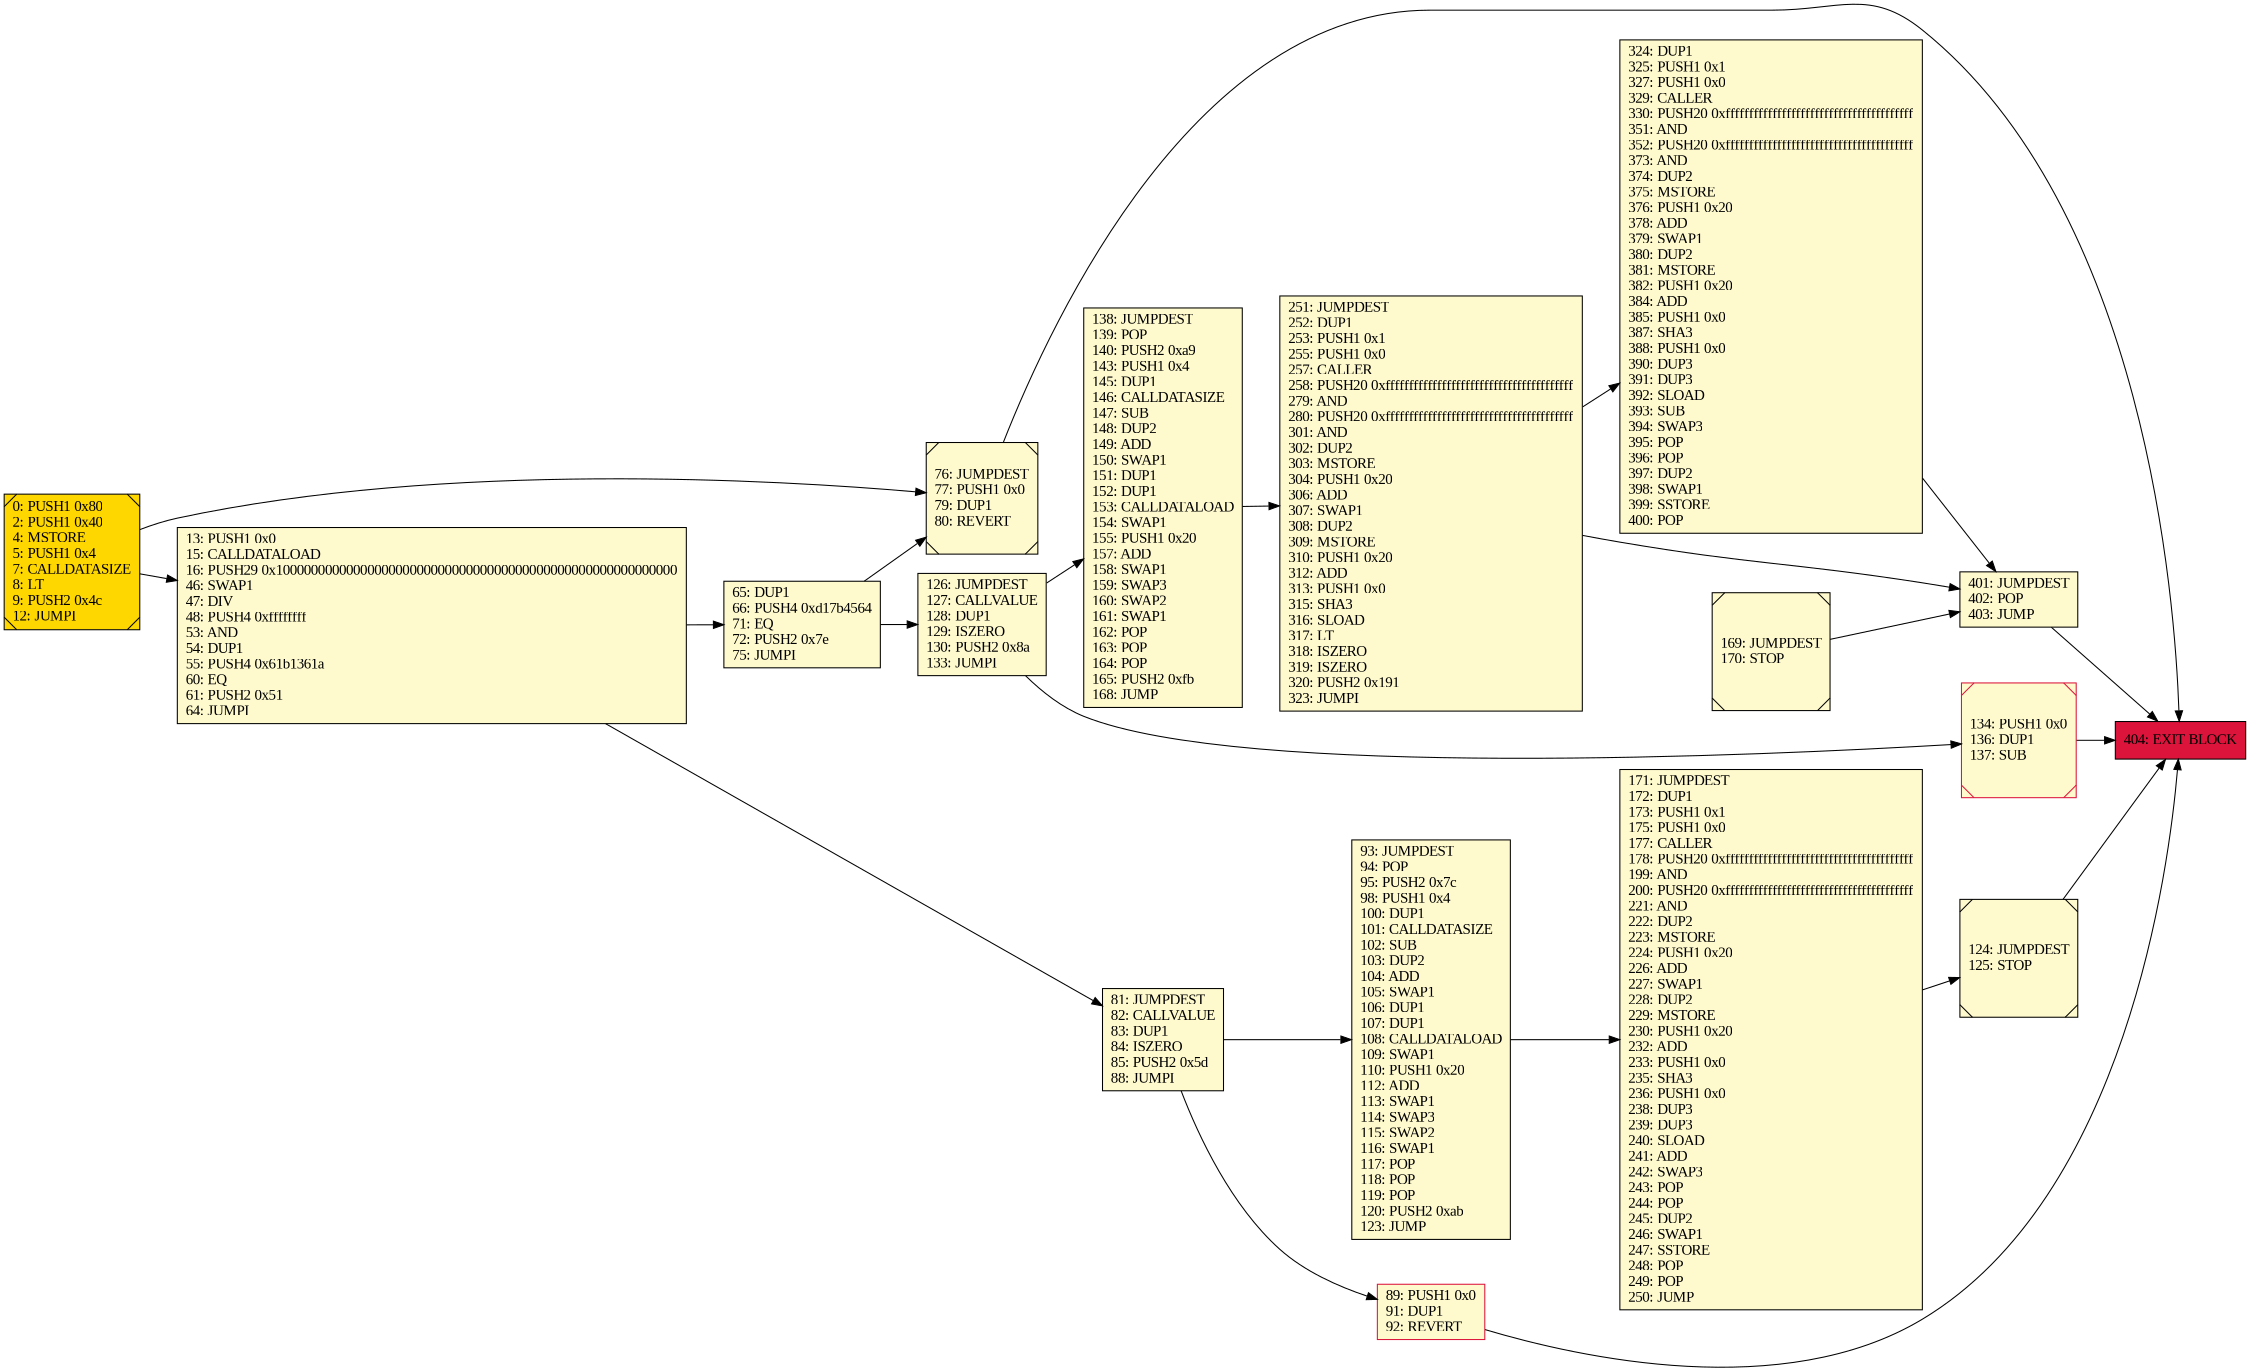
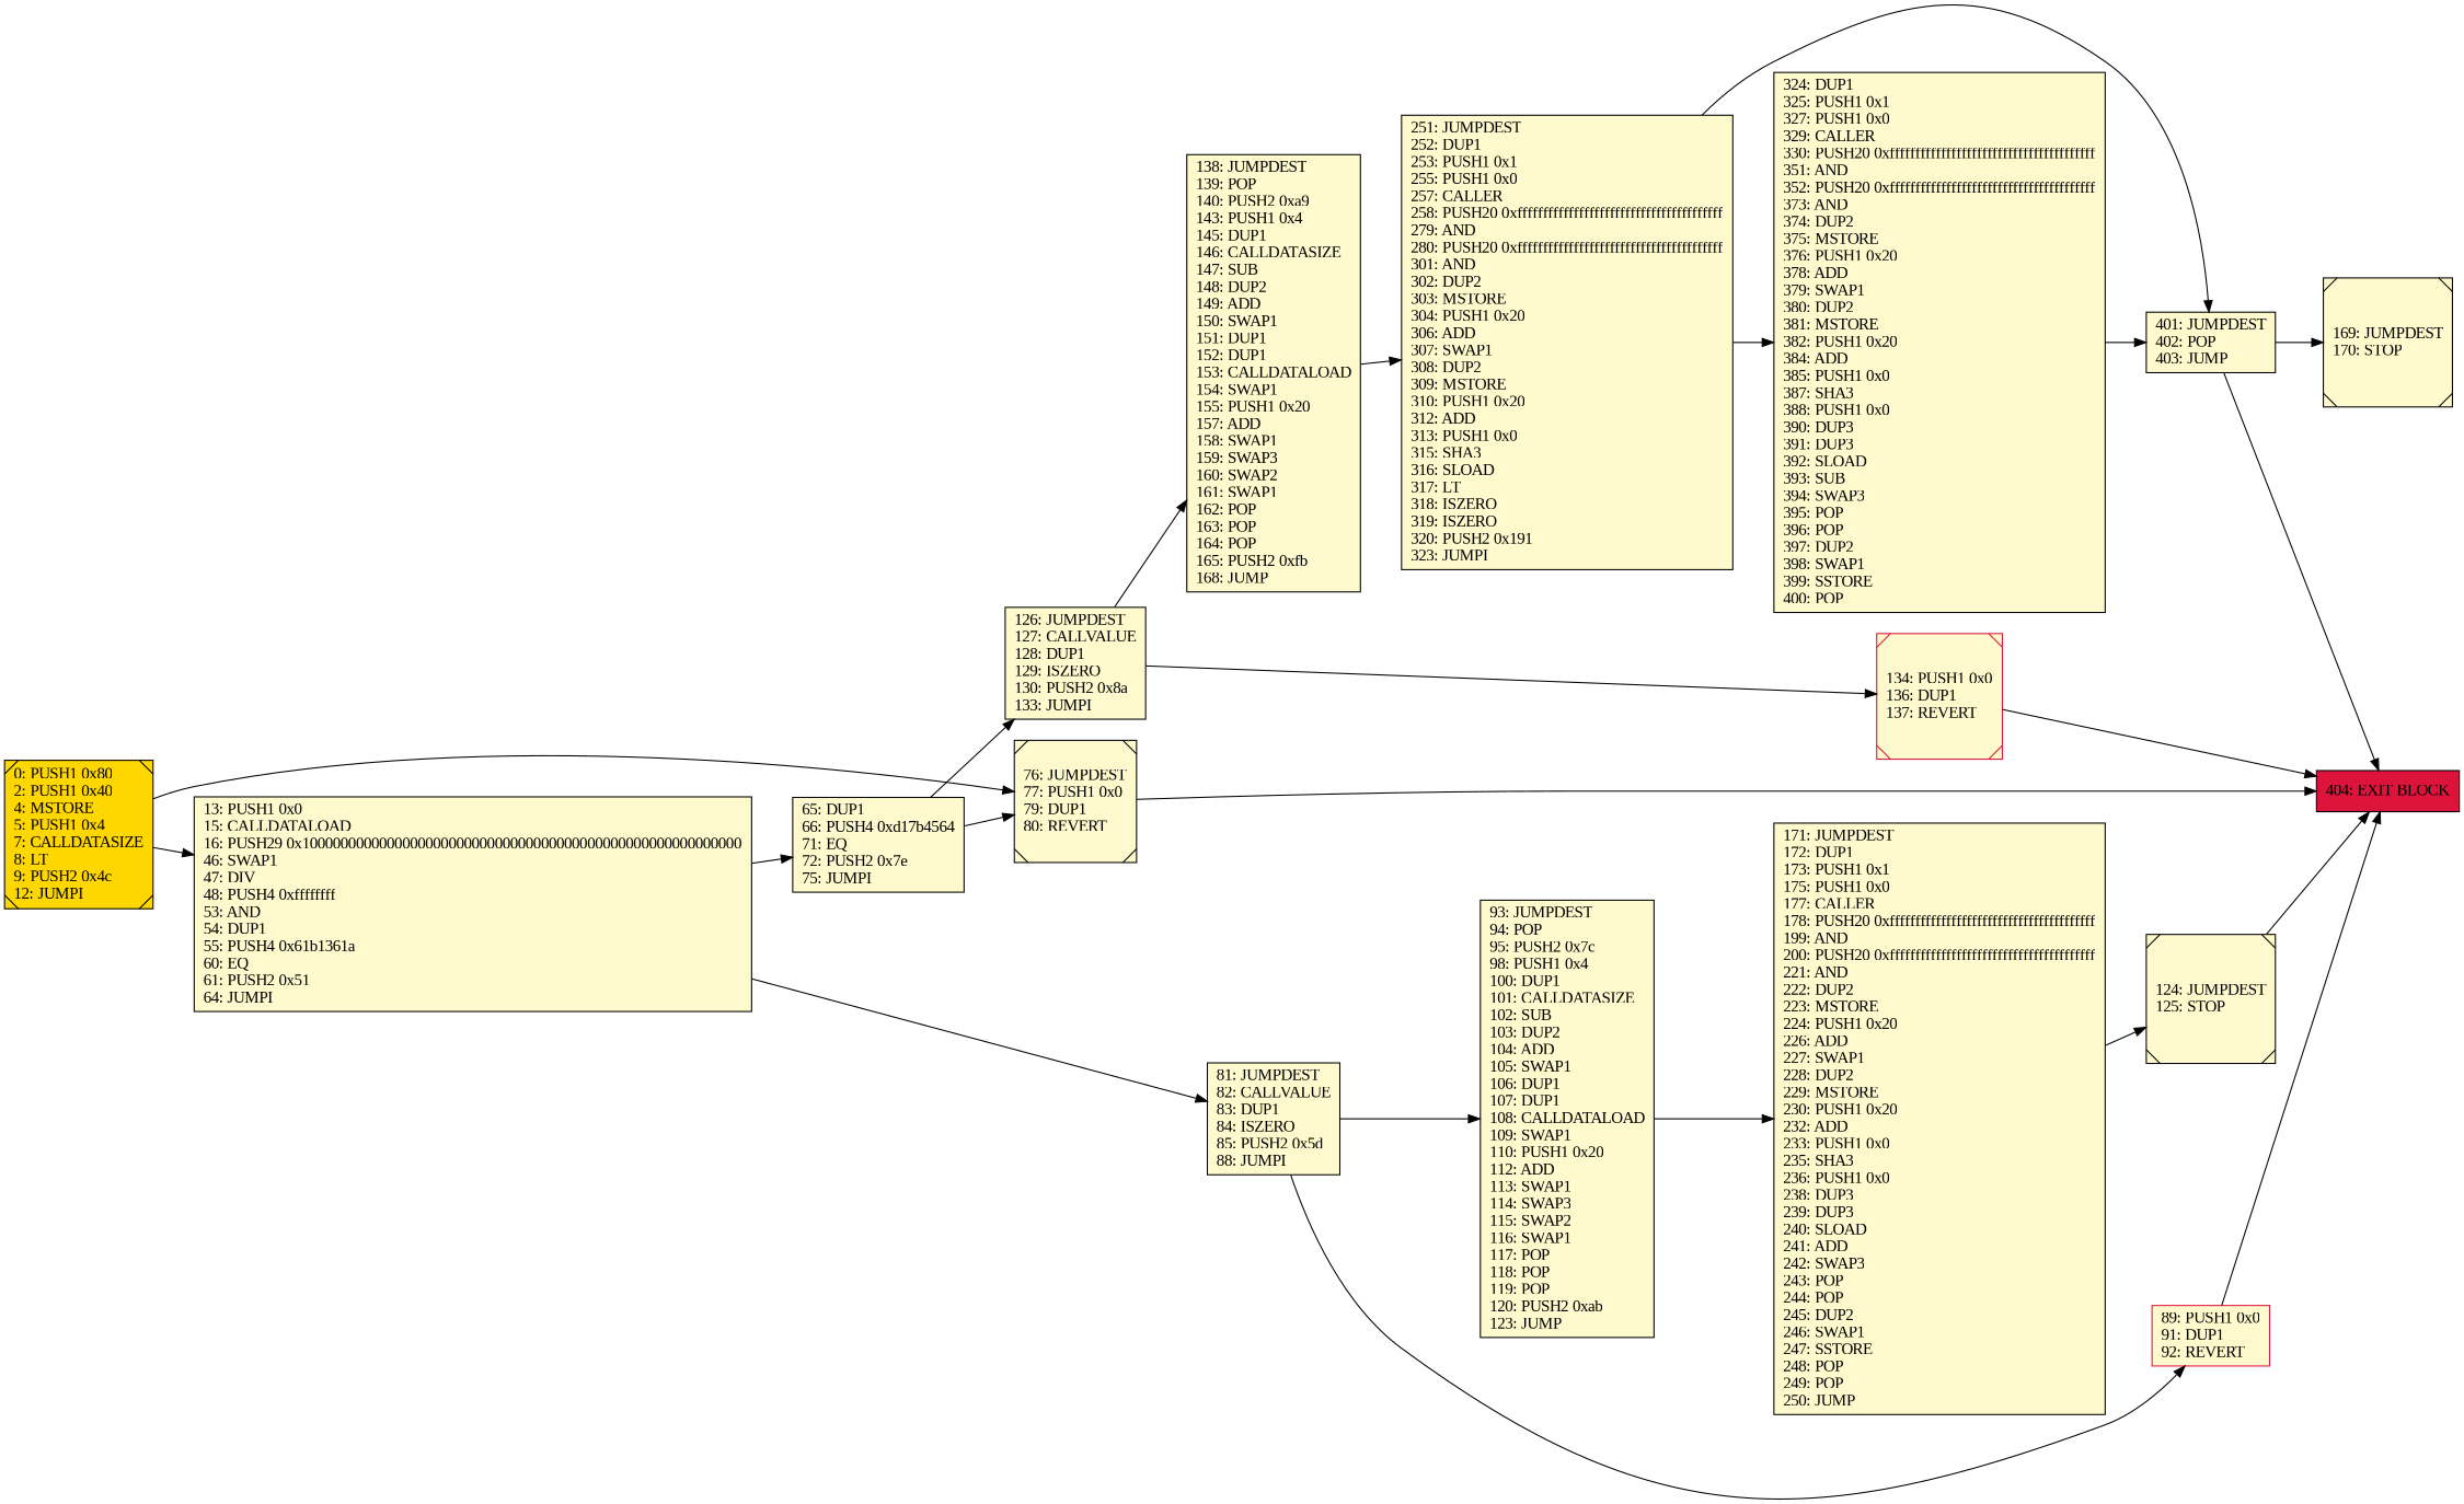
  digraph {
    fontname="Liberation Serif"
    rankdir=LR
    node [color=black fillcolor=lemonchiffon fontcolor=black fontname="Liberation Serif" shape=box style=filled]
    edge [fontname="Liberation Serif"]
    n1 [color=crimson label="89: PUSH1 0x0\l91: DUP1\l92: REVERT\l"]
    n2 [fillcolor=crimson label="404: EXIT BLOCK\l"]
    n3 [label="401: JUMPDEST\l402: POP\l403: JUMP\l"]
    n4 [label="169: JUMPDEST\l170: STOP\l" shape=Msquare]
    n5 [label="126: JUMPDEST\l127: CALLVALUE\l128: DUP1\l129: ISZERO\l130: PUSH2 0x8a\l133: JUMPI\l"]
    n6 [label="138: JUMPDEST\l139: POP\l140: PUSH2 0xa9\l143: PUSH1 0x4\l145: DUP1\l146: CALLDATASIZE\l147: SUB\l148: DUP2\l149: ADD\l150: SWAP1\l151: DUP1\l152: DUP1\l153: CALLDATALOAD\l154: SWAP1\l155: PUSH1 0x20\l157: ADD\l158: SWAP1\l159: SWAP3\l160: SWAP2\l161: SWAP1\l162: POP\l163: POP\l164: POP\l165: PUSH2 0xfb\l168: JUMP\l"]
-   n7 [color=crimson label="134: PUSH1 0x0\l136: DUP1\l137: SUB\l" shape=Msquare]
+   n7 [color=crimson label="134: PUSH1 0x0\l136: DUP1\l137: REVERT\l" shape=Msquare]
    n8 [label="251: JUMPDEST\l252: DUP1\l253: PUSH1 0x1\l255: PUSH1 0x0\l257: CALLER\l258: PUSH20 0xffffffffffffffffffffffffffffffffffffffff\l279: AND\l280: PUSH20 0xffffffffffffffffffffffffffffffffffffffff\l301: AND\l302: DUP2\l303: MSTORE\l304: PUSH1 0x20\l306: ADD\l307: SWAP1\l308: DUP2\l309: MSTORE\l310: PUSH1 0x20\l312: ADD\l313: PUSH1 0x0\l315: SHA3\l316: SLOAD\l317: LT\l318: ISZERO\l319: ISZERO\l320: PUSH2 0x191\l323: JUMPI\l"]
    n9 [label="324: DUP1\l325: PUSH1 0x1\l327: PUSH1 0x0\l329: CALLER\l330: PUSH20 0xffffffffffffffffffffffffffffffffffffffff\l351: AND\l352: PUSH20 0xffffffffffffffffffffffffffffffffffffffff\l373: AND\l374: DUP2\l375: MSTORE\l376: PUSH1 0x20\l378: ADD\l379: SWAP1\l380: DUP2\l381: MSTORE\l382: PUSH1 0x20\l384: ADD\l385: PUSH1 0x0\l387: SHA3\l388: PUSH1 0x0\l390: DUP3\l391: DUP3\l392: SLOAD\l393: SUB\l394: SWAP3\l395: POP\l396: POP\l397: DUP2\l398: SWAP1\l399: SSTORE\l400: POP\l"]
    n10 [label="81: JUMPDEST\l82: CALLVALUE\l83: DUP1\l84: ISZERO\l85: PUSH2 0x5d\l88: JUMPI\l"]
    n11 [label="93: JUMPDEST\l94: POP\l95: PUSH2 0x7c\l98: PUSH1 0x4\l100: DUP1\l101: CALLDATASIZE\l102: SUB\l103: DUP2\l104: ADD\l105: SWAP1\l106: DUP1\l107: DUP1\l108: CALLDATALOAD\l109: SWAP1\l110: PUSH1 0x20\l112: ADD\l113: SWAP1\l114: SWAP3\l115: SWAP2\l116: SWAP1\l117: POP\l118: POP\l119: POP\l120: PUSH2 0xab\l123: JUMP\l"]
    n12 [label="171: JUMPDEST\l172: DUP1\l173: PUSH1 0x1\l175: PUSH1 0x0\l177: CALLER\l178: PUSH20 0xffffffffffffffffffffffffffffffffffffffff\l199: AND\l200: PUSH20 0xffffffffffffffffffffffffffffffffffffffff\l221: AND\l222: DUP2\l223: MSTORE\l224: PUSH1 0x20\l226: ADD\l227: SWAP1\l228: DUP2\l229: MSTORE\l230: PUSH1 0x20\l232: ADD\l233: PUSH1 0x0\l235: SHA3\l236: PUSH1 0x0\l238: DUP3\l239: DUP3\l240: SLOAD\l241: ADD\l242: SWAP3\l243: POP\l244: POP\l245: DUP2\l246: SWAP1\l247: SSTORE\l248: POP\l249: POP\l250: JUMP\l"]
    n13 [label="65: DUP1\l66: PUSH4 0xd17b4564\l71: EQ\l72: PUSH2 0x7e\l75: JUMPI\l"]
    n14 [label="76: JUMPDEST\l77: PUSH1 0x0\l79: DUP1\l80: REVERT\l" shape=Msquare]
    n15 [label="124: JUMPDEST\l125: STOP\l" shape=Msquare]
    n16 [fillcolor=gold label="0: PUSH1 0x80\l2: PUSH1 0x40\l4: MSTORE\l5: PUSH1 0x4\l7: CALLDATASIZE\l8: LT\l9: PUSH2 0x4c\l12: JUMPI\l" shape=Msquare]
    n17 [label="13: PUSH1 0x0\l15: CALLDATALOAD\l16: PUSH29 0x100000000000000000000000000000000000000000000000000000000\l46: SWAP1\l47: DIV\l48: PUSH4 0xffffffff\l53: AND\l54: DUP1\l55: PUSH4 0x61b1361a\l60: EQ\l61: PUSH2 0x51\l64: JUMPI\l"]
    n1 -> n2
    n3 -> n2
-   n4 -> n3
+   n3 -> n4
    n5 -> n6
    n5 -> n7
    n6 -> n8
    n7 -> n2
    n8 -> n3
    n8 -> n9
    n9 -> n3
    n10 -> n1
    n10 -> n11
    n11 -> n12
    n12 -> n15
    n13 -> n5
    n13 -> n14
    n14 -> n2
    n15 -> n2
    n16 -> n14
    n16 -> n17
    n17 -> n10
    n17 -> n13
  }
